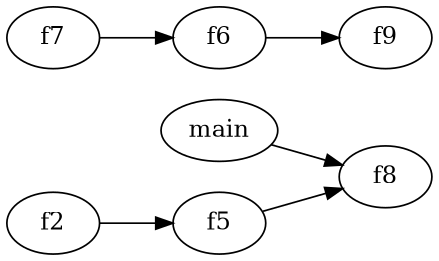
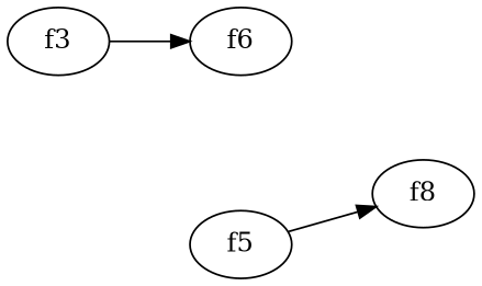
  digraph {
    rankdir=LR
-   n1 [label=main]
    n2 [label=f8]
    n3 [label=f5]
-   n4 [label=f2]
-   n5 [label=f7]
+   n5 [label=f3]
    n6 [label=f6]
-   n7 [label=f9]
-   n1 -> n2
    n3 -> n2
-   n4 -> n3
    n5 -> n6
-   n6 -> n7
  }
